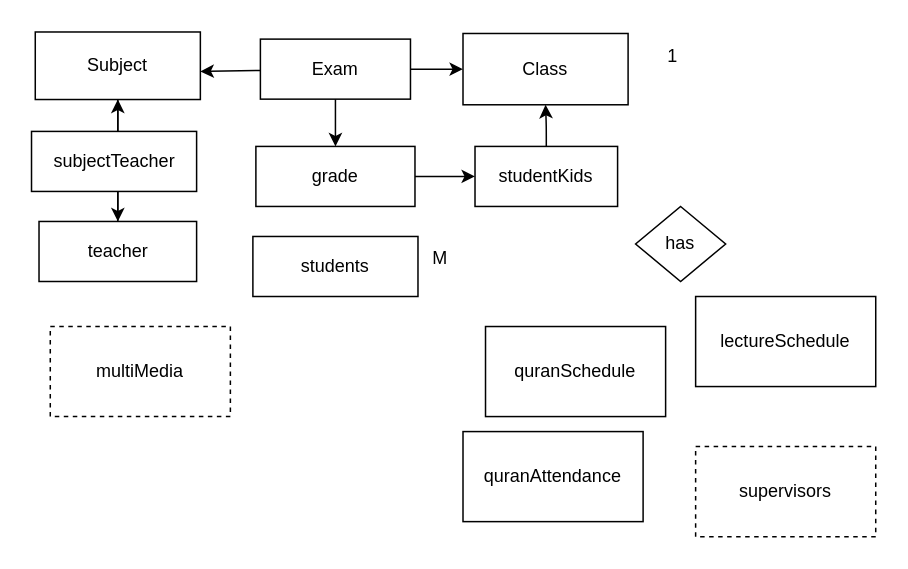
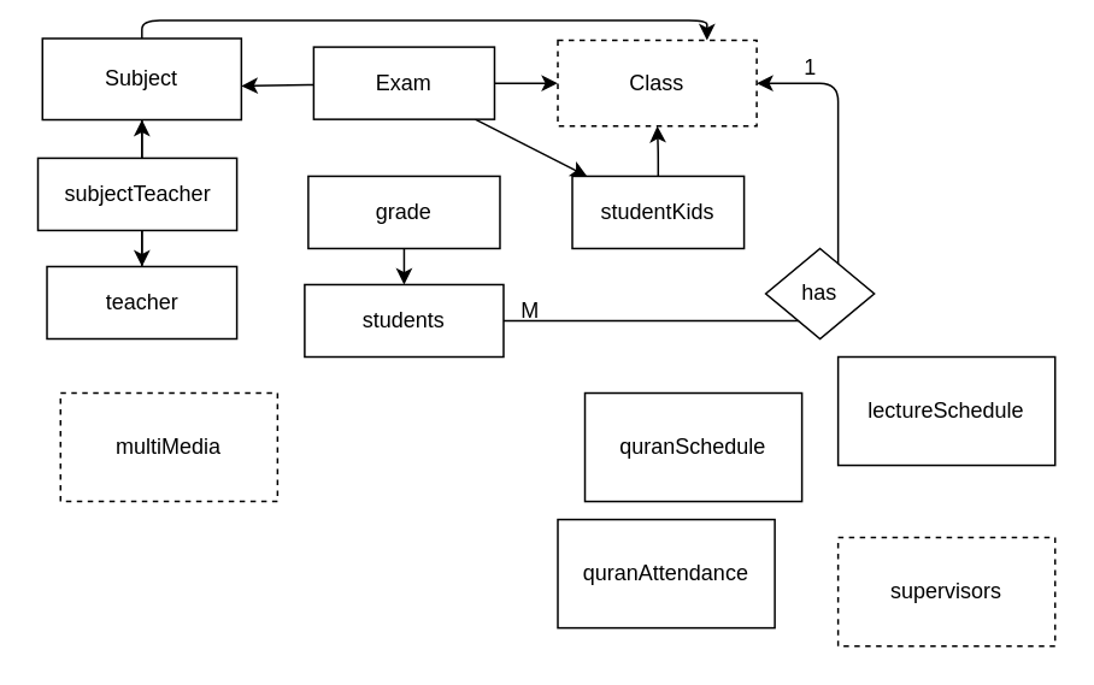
  <mxCell id="0" />
  <mxCell id="1" parent="0" />
  <mxCell id="2" value="" style="edgeStyle=none;html=1;" parent="1" source="5" edge="1"><mxGeometry relative="1" as="geometry"><mxPoint x="133" y="47" as="targetPoint" /></mxGeometry></mxCell>
  <mxCell id="3" value="" style="edgeStyle=none;html=1;" parent="1" source="5" target="9" edge="1"><mxGeometry relative="1" as="geometry" /></mxCell>
- <mxCell id="4" value="" style="edgeStyle=none;html=1;" parent="1" source="5" target="21" edge="1"><mxGeometry relative="1" as="geometry" /></mxCell>
+ <mxCell id="4" value="" style="edgeStyle=none;html=1;" parent="1" source="5" target="14" edge="1"><mxGeometry relative="1" as="geometry" /></mxCell>
  <mxCell id="5" value="Exam" style="whiteSpace=wrap;html=1;align=center;" parent="1" vertex="1"><mxGeometry x="173" y="25.5" width="100" height="40" as="geometry" /></mxCell>
  <mxCell id="6" value="" style="edgeStyle=none;html=1;" parent="1" source="8" target="18" edge="1"><mxGeometry relative="1" as="geometry" /></mxCell>
+ <mxCell id="7" style="edgeStyle=orthogonalEdgeStyle;html=1;exitX=0.5;exitY=0;exitDx=0;exitDy=0;entryX=0.75;entryY=0;entryDx=0;entryDy=0;" edge="1" parent="1" source="8" target="9"><mxGeometry relative="1" as="geometry" /></mxCell>
  <mxCell id="8" value="Subject" style="whiteSpace=wrap;html=1;" parent="1" vertex="1"><mxGeometry x="23" y="20.75" width="110" height="45" as="geometry" /></mxCell>
- <mxCell id="9" value="Class" style="whiteSpace=wrap;html=1;" parent="1" vertex="1"><mxGeometry x="308" y="21.75" width="110" height="47.5" as="geometry" /></mxCell>
+ <mxCell id="9" value="Class" style="whiteSpace=wrap;html=1;dashed=1;" parent="1" vertex="1"><mxGeometry x="308" y="21.75" width="110" height="47.5" as="geometry" /></mxCell>
  <mxCell id="10" value="multiMedia" style="whiteSpace=wrap;html=1;dashed=1;" parent="1" vertex="1"><mxGeometry x="33" y="217" width="120" height="60" as="geometry" /></mxCell>
  <mxCell id="11" value="quranAttendance" style="whiteSpace=wrap;html=1;" parent="1" vertex="1"><mxGeometry x="308" y="287" width="120" height="60" as="geometry" /></mxCell>
  <mxCell id="12" value="quranSchedule" style="whiteSpace=wrap;html=1;" parent="1" vertex="1"><mxGeometry x="323" y="217" width="120" height="60" as="geometry" /></mxCell>
  <mxCell id="13" value="" style="edgeStyle=orthogonalEdgeStyle;html=1;" edge="1" parent="1" source="14" target="9"><mxGeometry relative="1" as="geometry" /></mxCell>
  <mxCell id="14" value="studentKids" style="whiteSpace=wrap;html=1;" parent="1" vertex="1"><mxGeometry x="316" y="97" width="95" height="40" as="geometry" /></mxCell>
+ <mxCell id="15" style="edgeStyle=orthogonalEdgeStyle;html=1;entryX=1;entryY=0.5;entryDx=0;entryDy=0;" edge="1" parent="1" source="16" target="9"><mxGeometry relative="1" as="geometry"><Array as="points"><mxPoint x="463" y="177" /><mxPoint x="463" y="46" /></Array></mxGeometry></mxCell>
  <mxCell id="16" value="students" style="whiteSpace=wrap;html=1;" parent="1" vertex="1"><mxGeometry x="168" y="157" width="110" height="40" as="geometry" /></mxCell>
  <mxCell id="17" value="" style="edgeStyle=none;html=1;" edge="1" parent="1" source="18" target="8"><mxGeometry relative="1" as="geometry" /></mxCell>
  <mxCell id="18" value="teacher" style="whiteSpace=wrap;html=1;" parent="1" vertex="1"><mxGeometry x="25.5" y="147" width="105" height="40" as="geometry" /></mxCell>
  <mxCell id="19" value="supervisors" style="whiteSpace=wrap;html=1;dashed=1;" parent="1" vertex="1"><mxGeometry x="463" y="297" width="120" height="60" as="geometry" /></mxCell>
- <mxCell id="20" value="" style="edgeStyle=none;html=1;" edge="1" parent="1" source="21" target="14"><mxGeometry relative="1" as="geometry" /></mxCell>
+ <mxCell id="20" value="" style="edgeStyle=none;html=1;" edge="1" parent="1" source="21" target="16"><mxGeometry relative="1" as="geometry" /></mxCell>
  <mxCell id="21" value="grade" style="whiteSpace=wrap;html=1;" parent="1" vertex="1"><mxGeometry x="170" y="97" width="106" height="40" as="geometry" /></mxCell>
  <mxCell id="22" value="lectureSchedule" style="whiteSpace=wrap;html=1;" parent="1" vertex="1"><mxGeometry x="463" y="197" width="120" height="60" as="geometry" /></mxCell>
  <mxCell id="23" value="subjectTeacher" style="whiteSpace=wrap;html=1;" vertex="1" parent="1"><mxGeometry x="20.5" y="87" width="110" height="40" as="geometry" /></mxCell>
  <mxCell id="24" value="has" style="rhombus;whiteSpace=wrap;html=1;" vertex="1" parent="1"><mxGeometry x="423" y="137" width="60" height="50" as="geometry" /></mxCell>
  <mxCell id="25" value="M" style="text;strokeColor=none;align=center;fillColor=none;html=1;verticalAlign=middle;whiteSpace=wrap;rounded=0;" vertex="1" parent="1"><mxGeometry x="253" y="157" width="80" height="30" as="geometry" /></mxCell>
  <mxCell id="26" value="1" style="text;strokeColor=none;align=center;fillColor=none;html=1;verticalAlign=middle;whiteSpace=wrap;rounded=0;" vertex="1" parent="1"><mxGeometry x="418" y="21.75" width="60" height="30" as="geometry" /></mxCell>
